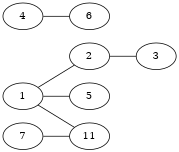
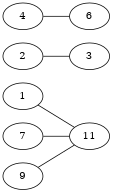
  digraph {
    rankdir=LR
    edge [dir=none]
    1
    2
-   5
    n4 [label=11]
    3
    7
    4
    6
-   1 -> 2
-   1 -> 5
+   9
    1 -> n4
    2 -> 3
    7 -> n4
    4 -> 6
+   9 -> n4
  }
